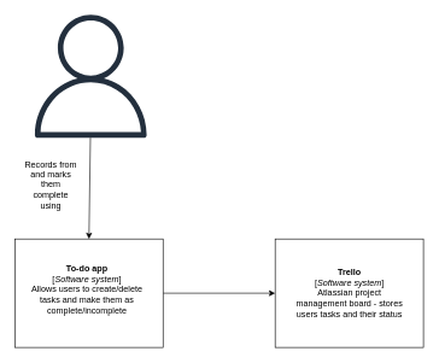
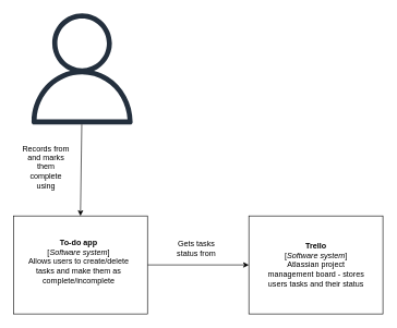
  <mxCell id="0" />
  <mxCell id="1" parent="0" />
  <mxCell id="2" value="" style="sketch=0;outlineConnect=0;fontColor=#232F3E;gradientColor=none;fillColor=#232F3D;strokeColor=none;dashed=0;verticalLabelPosition=bottom;verticalAlign=top;align=center;html=1;fontSize=12;fontStyle=0;aspect=fixed;pointerEvents=1;shape=mxgraph.aws4.user;shadow=0;" vertex="1" parent="1"><mxGeometry x="40" y="20" width="170" height="170" as="geometry" /></mxCell>
  <mxCell id="3" style="edgeStyle=orthogonalEdgeStyle;rounded=0;orthogonalLoop=1;jettySize=auto;html=1;exitX=1;exitY=0.5;exitDx=0;exitDy=0;" edge="1" parent="1" source="4" target="8"><mxGeometry relative="1" as="geometry" /></mxCell>
  <mxCell id="4" value="" style="rounded=0;whiteSpace=wrap;html=1;" vertex="1" parent="1"><mxGeometry x="20" y="330" width="205" height="150" as="geometry" /></mxCell>
  <mxCell id="5" value="Records from and marks them complete using" style="text;html=1;align=center;verticalAlign=middle;whiteSpace=wrap;rounded=0;" vertex="1" parent="1"><mxGeometry x="30" y="240" width="80" height="30" as="geometry" /></mxCell>
  <mxCell id="6" value="" style="endArrow=classic;html=1;rounded=0;entryX=0.5;entryY=0;entryDx=0;entryDy=0;" edge="1" parent="1" target="4"><mxGeometry width="50" height="50" relative="1" as="geometry"><mxPoint x="124.5" y="190" as="sourcePoint" /><mxPoint x="124.5" y="260" as="targetPoint" /></mxGeometry></mxCell>
  <mxCell id="7" value="&lt;b&gt;To-do app&lt;/b&gt;&lt;br&gt;&lt;div&gt;[&lt;i&gt;Software system&lt;/i&gt;]&lt;/div&gt;&lt;div&gt;Allows users to create/delete tasks and make them as complete/incomplete&lt;/div&gt;" style="text;html=1;align=center;verticalAlign=middle;whiteSpace=wrap;rounded=0;" vertex="1" parent="1"><mxGeometry x="40" y="360" width="160" height="80" as="geometry" /></mxCell>
  <mxCell id="8" value="" style="rounded=0;whiteSpace=wrap;html=1;" vertex="1" parent="1"><mxGeometry x="380" y="330" width="205" height="150" as="geometry" /></mxCell>
  <mxCell id="9" value="&lt;b&gt;Trello&lt;/b&gt;&lt;br&gt;&lt;div&gt;[&lt;i&gt;Software system&lt;/i&gt;]&lt;/div&gt;&lt;div&gt;Atlassian project management board - stores users tasks and their status&lt;/div&gt;" style="text;html=1;align=center;verticalAlign=middle;whiteSpace=wrap;rounded=0;" vertex="1" parent="1"><mxGeometry x="402.5" y="365" width="160" height="80" as="geometry" /></mxCell>
+ <mxCell id="10" value="Gets tasks status from" style="text;html=1;align=center;verticalAlign=middle;whiteSpace=wrap;rounded=0;" vertex="1" parent="1"><mxGeometry x="260" y="365" width="80" height="30" as="geometry" /></mxCell>
